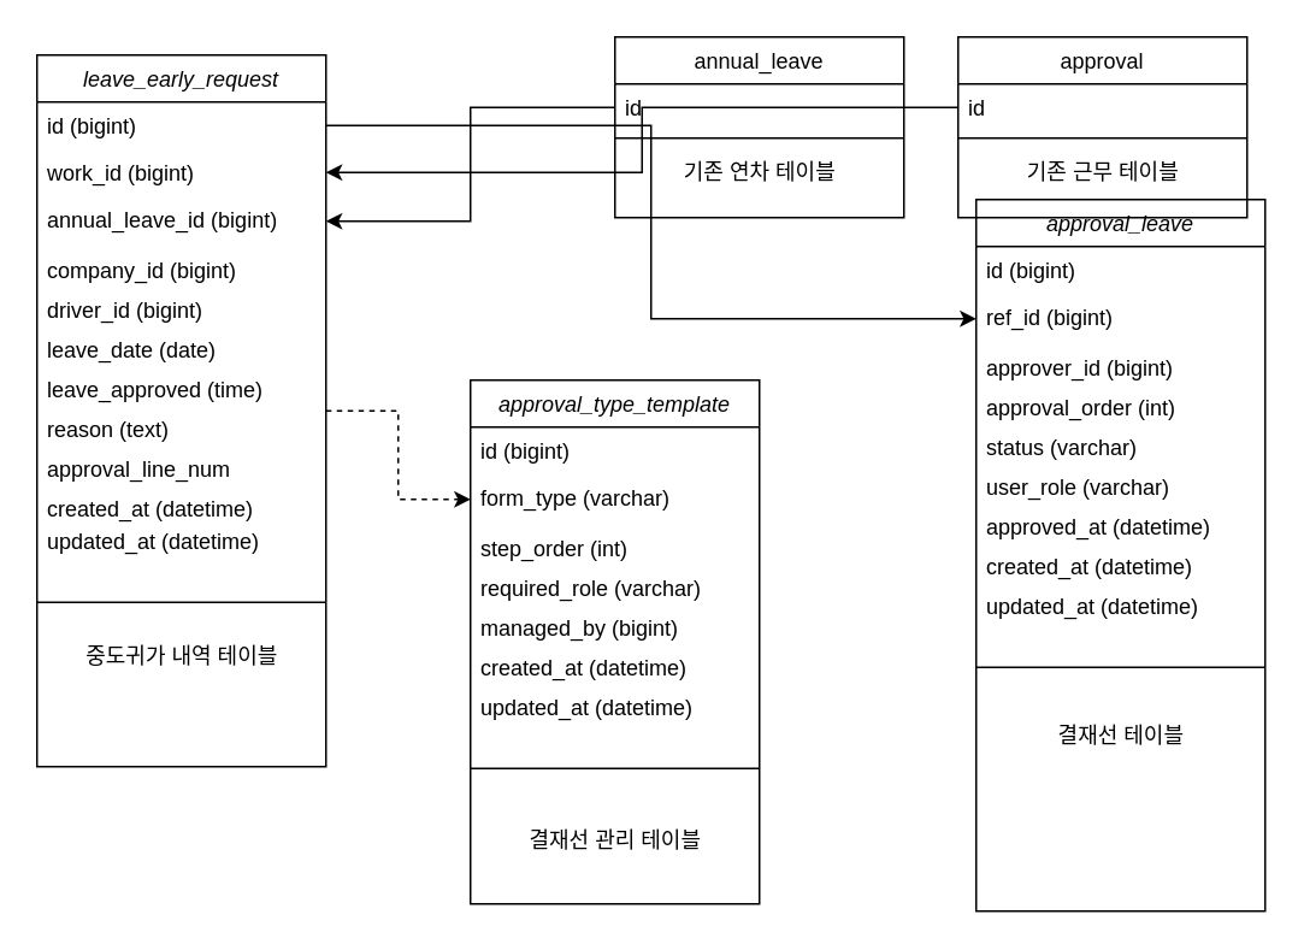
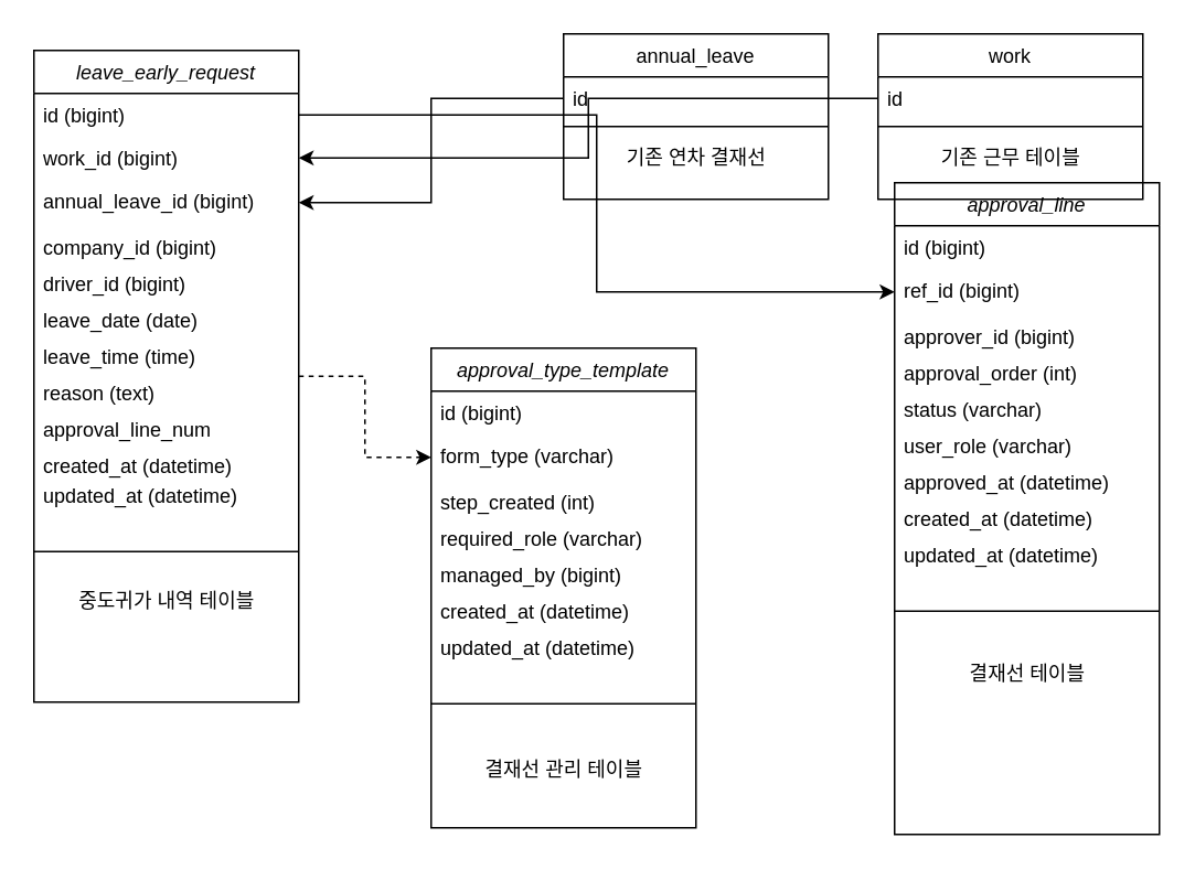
  <mxCell id="0" />
  <mxCell id="1" parent="0" />
  <mxCell id="2" style="edgeStyle=orthogonalEdgeStyle;rounded=0;orthogonalLoop=1;jettySize=auto;html=1;entryX=0;entryY=0.5;entryDx=0;entryDy=0;dashed=1;" parent="1" source="3" target="35" edge="1"><mxGeometry relative="1" as="geometry" /></mxCell>
  <mxCell id="3" value="leave_early_request" style="swimlane;fontStyle=2;align=center;verticalAlign=top;childLayout=stackLayout;horizontal=1;startSize=26;horizontalStack=0;resizeParent=1;resizeLast=0;collapsible=1;marginBottom=0;rounded=0;shadow=0;strokeWidth=1;" parent="1" vertex="1"><mxGeometry x="20" y="30" width="160" height="394" as="geometry"><mxRectangle x="230" y="140" width="160" height="26" as="alternateBounds" /></mxGeometry></mxCell>
  <mxCell id="4" value="id (bigint)  " style="text;align=left;verticalAlign=top;spacingLeft=4;spacingRight=4;overflow=hidden;rotatable=0;points=[[0,0.5],[1,0.5]];portConstraint=eastwest;" parent="3" vertex="1"><mxGeometry y="26" width="160" height="26" as="geometry" /></mxCell>
  <mxCell id="5" value="work_id (bigint)" style="text;align=left;verticalAlign=top;spacingLeft=4;spacingRight=4;overflow=hidden;rotatable=0;points=[[0,0.5],[1,0.5]];portConstraint=eastwest;" vertex="1" parent="3"><mxGeometry y="52" width="160" height="26" as="geometry" /></mxCell>
  <mxCell id="6" value="annual_leave_id (bigint)&#10;" style="text;align=left;verticalAlign=top;spacingLeft=4;spacingRight=4;overflow=hidden;rotatable=0;points=[[0,0.5],[1,0.5]];portConstraint=eastwest;rounded=0;shadow=0;html=0;" parent="3" vertex="1"><mxGeometry y="78" width="160" height="28" as="geometry" /></mxCell>
  <mxCell id="7" value="company_id (bigint)" style="text;align=left;verticalAlign=top;spacingLeft=4;spacingRight=4;overflow=hidden;rotatable=0;points=[[0,0.5],[1,0.5]];portConstraint=eastwest;rounded=0;shadow=0;html=0;" parent="3" vertex="1"><mxGeometry y="106" width="160" height="22" as="geometry" /></mxCell>
  <mxCell id="8" value="driver_id (bigint)" style="text;align=left;verticalAlign=top;spacingLeft=4;spacingRight=4;overflow=hidden;rotatable=0;points=[[0,0.5],[1,0.5]];portConstraint=eastwest;rounded=0;shadow=0;html=0;" parent="3" vertex="1"><mxGeometry y="128" width="160" height="22" as="geometry" /></mxCell>
  <mxCell id="9" value="leave_date (date)" style="text;align=left;verticalAlign=top;spacingLeft=4;spacingRight=4;overflow=hidden;rotatable=0;points=[[0,0.5],[1,0.5]];portConstraint=eastwest;rounded=0;shadow=0;html=0;" parent="3" vertex="1"><mxGeometry y="150" width="160" height="22" as="geometry" /></mxCell>
- <mxCell id="10" value="leave_approved (time)" style="text;align=left;verticalAlign=top;spacingLeft=4;spacingRight=4;overflow=hidden;rotatable=0;points=[[0,0.5],[1,0.5]];portConstraint=eastwest;rounded=0;shadow=0;html=0;" parent="3" vertex="1"><mxGeometry y="172" width="160" height="22" as="geometry" /></mxCell>
+ <mxCell id="10" value="leave_time (time)" style="text;align=left;verticalAlign=top;spacingLeft=4;spacingRight=4;overflow=hidden;rotatable=0;points=[[0,0.5],[1,0.5]];portConstraint=eastwest;rounded=0;shadow=0;html=0;" parent="3" vertex="1"><mxGeometry y="172" width="160" height="22" as="geometry" /></mxCell>
  <mxCell id="11" value="reason (text)                   " style="text;align=left;verticalAlign=top;spacingLeft=4;spacingRight=4;overflow=hidden;rotatable=0;points=[[0,0.5],[1,0.5]];portConstraint=eastwest;rounded=0;shadow=0;html=0;" parent="3" vertex="1"><mxGeometry y="194" width="160" height="22" as="geometry" /></mxCell>
  <mxCell id="12" value="approval_line_num" style="text;align=left;verticalAlign=top;spacingLeft=4;spacingRight=4;overflow=hidden;rotatable=0;points=[[0,0.5],[1,0.5]];portConstraint=eastwest;rounded=0;shadow=0;html=0;" parent="3" vertex="1"><mxGeometry y="216" width="160" height="22" as="geometry" /></mxCell>
  <mxCell id="13" value="created_at (datetime)" style="text;align=left;verticalAlign=top;spacingLeft=4;spacingRight=4;overflow=hidden;rotatable=0;points=[[0,0.5],[1,0.5]];portConstraint=eastwest;rounded=0;shadow=0;html=0;" parent="3" vertex="1"><mxGeometry y="238" width="160" height="18" as="geometry" /></mxCell>
  <mxCell id="14" value="updated_at (datetime)" style="text;align=left;verticalAlign=top;spacingLeft=4;spacingRight=4;overflow=hidden;rotatable=0;points=[[0,0.5],[1,0.5]];portConstraint=eastwest;rounded=0;shadow=0;html=0;" parent="3" vertex="1"><mxGeometry y="256" width="160" height="22" as="geometry" /></mxCell>
  <mxCell id="15" value="" style="line;html=1;strokeWidth=1;align=left;verticalAlign=middle;spacingTop=-1;spacingLeft=3;spacingRight=3;rotatable=0;labelPosition=right;points=[];portConstraint=eastwest;" parent="3" vertex="1"><mxGeometry y="278" width="160" height="50" as="geometry" /></mxCell>
  <mxCell id="16" value="annual_leave" style="swimlane;fontStyle=0;align=center;verticalAlign=top;childLayout=stackLayout;horizontal=1;startSize=26;horizontalStack=0;resizeParent=1;resizeLast=0;collapsible=1;marginBottom=0;rounded=0;shadow=0;strokeWidth=1;" parent="1" vertex="1"><mxGeometry x="340" y="20" width="160" height="100" as="geometry"><mxRectangle x="550" y="140" width="160" height="26" as="alternateBounds" /></mxGeometry></mxCell>
  <mxCell id="17" value="id" style="text;align=left;verticalAlign=top;spacingLeft=4;spacingRight=4;overflow=hidden;rotatable=0;points=[[0,0.5],[1,0.5]];portConstraint=eastwest;" parent="16" vertex="1"><mxGeometry y="26" width="160" height="26" as="geometry" /></mxCell>
  <mxCell id="18" value="" style="line;html=1;strokeWidth=1;align=left;verticalAlign=middle;spacingTop=-1;spacingLeft=3;spacingRight=3;rotatable=0;labelPosition=right;points=[];portConstraint=eastwest;" parent="16" vertex="1"><mxGeometry y="52" width="160" height="8" as="geometry" /></mxCell>
- <mxCell id="19" value="기존 연차 테이블" style="text;html=1;align=center;verticalAlign=middle;resizable=0;points=[];autosize=1;strokeColor=none;fillColor=none;" parent="16" vertex="1"><mxGeometry y="60" width="160" height="30" as="geometry" /></mxCell>
+ <mxCell id="19" value="기존 연차 결재선" style="text;html=1;align=center;verticalAlign=middle;resizable=0;points=[];autosize=1;strokeColor=none;fillColor=none;" parent="16" vertex="1"><mxGeometry y="60" width="160" height="30" as="geometry" /></mxCell>
  <mxCell id="20" style="edgeStyle=orthogonalEdgeStyle;rounded=0;orthogonalLoop=1;jettySize=auto;html=1;entryX=1;entryY=0.5;entryDx=0;entryDy=0;" parent="1" source="17" target="6" edge="1"><mxGeometry relative="1" as="geometry" /></mxCell>
- <mxCell id="21" value="approval_leave" style="swimlane;fontStyle=2;align=center;verticalAlign=top;childLayout=stackLayout;horizontal=1;startSize=26;horizontalStack=0;resizeParent=1;resizeLast=0;collapsible=1;marginBottom=0;rounded=0;shadow=0;strokeWidth=1;" parent="1" vertex="1"><mxGeometry x="540" y="110" width="160" height="394" as="geometry"><mxRectangle x="230" y="140" width="160" height="26" as="alternateBounds" /></mxGeometry></mxCell>
+ <mxCell id="21" value="approval_line" style="swimlane;fontStyle=2;align=center;verticalAlign=top;childLayout=stackLayout;horizontal=1;startSize=26;horizontalStack=0;resizeParent=1;resizeLast=0;collapsible=1;marginBottom=0;rounded=0;shadow=0;strokeWidth=1;" parent="1" vertex="1"><mxGeometry x="540" y="110" width="160" height="394" as="geometry"><mxRectangle x="230" y="140" width="160" height="26" as="alternateBounds" /></mxGeometry></mxCell>
  <mxCell id="22" value="id (bigint)  " style="text;align=left;verticalAlign=top;spacingLeft=4;spacingRight=4;overflow=hidden;rotatable=0;points=[[0,0.5],[1,0.5]];portConstraint=eastwest;" parent="21" vertex="1"><mxGeometry y="26" width="160" height="26" as="geometry" /></mxCell>
  <mxCell id="23" value="ref_id (bigint)" style="text;align=left;verticalAlign=top;spacingLeft=4;spacingRight=4;overflow=hidden;rotatable=0;points=[[0,0.5],[1,0.5]];portConstraint=eastwest;rounded=0;shadow=0;html=0;" parent="21" vertex="1"><mxGeometry y="52" width="160" height="28" as="geometry" /></mxCell>
  <mxCell id="24" value="approver_id (bigint)" style="text;align=left;verticalAlign=top;spacingLeft=4;spacingRight=4;overflow=hidden;rotatable=0;points=[[0,0.5],[1,0.5]];portConstraint=eastwest;rounded=0;shadow=0;html=0;" parent="21" vertex="1"><mxGeometry y="80" width="160" height="22" as="geometry" /></mxCell>
  <mxCell id="25" value="approval_order (int)" style="text;align=left;verticalAlign=top;spacingLeft=4;spacingRight=4;overflow=hidden;rotatable=0;points=[[0,0.5],[1,0.5]];portConstraint=eastwest;rounded=0;shadow=0;html=0;" parent="21" vertex="1"><mxGeometry y="102" width="160" height="22" as="geometry" /></mxCell>
  <mxCell id="26" value="status (varchar)" style="text;align=left;verticalAlign=top;spacingLeft=4;spacingRight=4;overflow=hidden;rotatable=0;points=[[0,0.5],[1,0.5]];portConstraint=eastwest;rounded=0;shadow=0;html=0;" parent="21" vertex="1"><mxGeometry y="124" width="160" height="22" as="geometry" /></mxCell>
  <mxCell id="27" value="user_role (varchar)" style="text;align=left;verticalAlign=top;spacingLeft=4;spacingRight=4;overflow=hidden;rotatable=0;points=[[0,0.5],[1,0.5]];portConstraint=eastwest;rounded=0;shadow=0;html=0;" parent="21" vertex="1"><mxGeometry y="146" width="160" height="22" as="geometry" /></mxCell>
  <mxCell id="28" value="approved_at (datetime)" style="text;align=left;verticalAlign=top;spacingLeft=4;spacingRight=4;overflow=hidden;rotatable=0;points=[[0,0.5],[1,0.5]];portConstraint=eastwest;rounded=0;shadow=0;html=0;" parent="21" vertex="1"><mxGeometry y="168" width="160" height="22" as="geometry" /></mxCell>
  <mxCell id="29" value="created_at (datetime)" style="text;align=left;verticalAlign=top;spacingLeft=4;spacingRight=4;overflow=hidden;rotatable=0;points=[[0,0.5],[1,0.5]];portConstraint=eastwest;rounded=0;shadow=0;html=0;" parent="21" vertex="1"><mxGeometry y="190" width="160" height="22" as="geometry" /></mxCell>
  <mxCell id="30" value="updated_at (datetime)" style="text;align=left;verticalAlign=top;spacingLeft=4;spacingRight=4;overflow=hidden;rotatable=0;points=[[0,0.5],[1,0.5]];portConstraint=eastwest;rounded=0;shadow=0;html=0;" parent="21" vertex="1"><mxGeometry y="212" width="160" height="22" as="geometry" /></mxCell>
  <mxCell id="31" value="" style="line;html=1;strokeWidth=1;align=left;verticalAlign=middle;spacingTop=-1;spacingLeft=3;spacingRight=3;rotatable=0;labelPosition=right;points=[];portConstraint=eastwest;" parent="21" vertex="1"><mxGeometry y="234" width="160" height="50" as="geometry" /></mxCell>
  <mxCell id="32" value="결재선 테이블&lt;div&gt;&lt;br&gt;&lt;/div&gt;" style="text;html=1;align=center;verticalAlign=middle;resizable=0;points=[];autosize=1;strokeColor=none;fillColor=none;" parent="21" vertex="1"><mxGeometry y="284" width="160" height="40" as="geometry" /></mxCell>
  <mxCell id="33" value="approval_type_template" style="swimlane;fontStyle=2;align=center;verticalAlign=top;childLayout=stackLayout;horizontal=1;startSize=26;horizontalStack=0;resizeParent=1;resizeLast=0;collapsible=1;marginBottom=0;rounded=0;shadow=0;strokeWidth=1;" parent="1" vertex="1"><mxGeometry x="260" y="210" width="160" height="290" as="geometry"><mxRectangle x="230" y="140" width="160" height="26" as="alternateBounds" /></mxGeometry></mxCell>
  <mxCell id="34" value="id (bigint)  " style="text;align=left;verticalAlign=top;spacingLeft=4;spacingRight=4;overflow=hidden;rotatable=0;points=[[0,0.5],[1,0.5]];portConstraint=eastwest;" parent="33" vertex="1"><mxGeometry y="26" width="160" height="26" as="geometry" /></mxCell>
  <mxCell id="35" value="form_type (varchar)" style="text;align=left;verticalAlign=top;spacingLeft=4;spacingRight=4;overflow=hidden;rotatable=0;points=[[0,0.5],[1,0.5]];portConstraint=eastwest;rounded=0;shadow=0;html=0;" parent="33" vertex="1"><mxGeometry y="52" width="160" height="28" as="geometry" /></mxCell>
- <mxCell id="36" value="step_order (int)" style="text;align=left;verticalAlign=top;spacingLeft=4;spacingRight=4;overflow=hidden;rotatable=0;points=[[0,0.5],[1,0.5]];portConstraint=eastwest;rounded=0;shadow=0;html=0;" parent="33" vertex="1"><mxGeometry y="80" width="160" height="22" as="geometry" /></mxCell>
+ <mxCell id="36" value="step_created (int)" style="text;align=left;verticalAlign=top;spacingLeft=4;spacingRight=4;overflow=hidden;rotatable=0;points=[[0,0.5],[1,0.5]];portConstraint=eastwest;rounded=0;shadow=0;html=0;" parent="33" vertex="1"><mxGeometry y="80" width="160" height="22" as="geometry" /></mxCell>
  <mxCell id="37" value="required_role (varchar)" style="text;align=left;verticalAlign=top;spacingLeft=4;spacingRight=4;overflow=hidden;rotatable=0;points=[[0,0.5],[1,0.5]];portConstraint=eastwest;rounded=0;shadow=0;html=0;" parent="33" vertex="1"><mxGeometry y="102" width="160" height="22" as="geometry" /></mxCell>
  <mxCell id="38" value="managed_by (bigint)" style="text;align=left;verticalAlign=top;spacingLeft=4;spacingRight=4;overflow=hidden;rotatable=0;points=[[0,0.5],[1,0.5]];portConstraint=eastwest;rounded=0;shadow=0;html=0;" parent="33" vertex="1"><mxGeometry y="124" width="160" height="22" as="geometry" /></mxCell>
  <mxCell id="39" value="created_at (datetime)" style="text;align=left;verticalAlign=top;spacingLeft=4;spacingRight=4;overflow=hidden;rotatable=0;points=[[0,0.5],[1,0.5]];portConstraint=eastwest;rounded=0;shadow=0;html=0;" parent="33" vertex="1"><mxGeometry y="146" width="160" height="22" as="geometry" /></mxCell>
  <mxCell id="40" value="updated_at (datetime)" style="text;align=left;verticalAlign=top;spacingLeft=4;spacingRight=4;overflow=hidden;rotatable=0;points=[[0,0.5],[1,0.5]];portConstraint=eastwest;rounded=0;shadow=0;html=0;" parent="33" vertex="1"><mxGeometry y="168" width="160" height="22" as="geometry" /></mxCell>
  <mxCell id="41" value="" style="line;html=1;strokeWidth=1;align=left;verticalAlign=middle;spacingTop=-1;spacingLeft=3;spacingRight=3;rotatable=0;labelPosition=right;points=[];portConstraint=eastwest;" parent="33" vertex="1"><mxGeometry y="190" width="160" height="50" as="geometry" /></mxCell>
  <mxCell id="42" value="결재선 관리 테이블" style="text;html=1;align=center;verticalAlign=middle;resizable=0;points=[];autosize=1;strokeColor=none;fillColor=none;" parent="33" vertex="1"><mxGeometry y="240" width="160" height="30" as="geometry" /></mxCell>
  <mxCell id="43" style="edgeStyle=orthogonalEdgeStyle;rounded=0;orthogonalLoop=1;jettySize=auto;html=1;entryX=0;entryY=0.5;entryDx=0;entryDy=0;" parent="1" source="4" target="23" edge="1"><mxGeometry relative="1" as="geometry" /></mxCell>
  <mxCell id="44" value="중도귀가 내역 테이블" style="text;html=1;align=center;verticalAlign=middle;resizable=0;points=[];autosize=1;strokeColor=none;fillColor=none;" parent="1" vertex="1"><mxGeometry x="40" y="348" width="120" height="30" as="geometry" /></mxCell>
- <mxCell id="45" value="approval" style="swimlane;fontStyle=0;align=center;verticalAlign=top;childLayout=stackLayout;horizontal=1;startSize=26;horizontalStack=0;resizeParent=1;resizeLast=0;collapsible=1;marginBottom=0;rounded=0;shadow=0;strokeWidth=1;" vertex="1" parent="1"><mxGeometry x="530" y="20" width="160" height="100" as="geometry"><mxRectangle x="550" y="140" width="160" height="26" as="alternateBounds" /></mxGeometry></mxCell>
+ <mxCell id="45" value="work" style="swimlane;fontStyle=0;align=center;verticalAlign=top;childLayout=stackLayout;horizontal=1;startSize=26;horizontalStack=0;resizeParent=1;resizeLast=0;collapsible=1;marginBottom=0;rounded=0;shadow=0;strokeWidth=1;" vertex="1" parent="1"><mxGeometry x="530" y="20" width="160" height="100" as="geometry"><mxRectangle x="550" y="140" width="160" height="26" as="alternateBounds" /></mxGeometry></mxCell>
  <mxCell id="46" value="id" style="text;align=left;verticalAlign=top;spacingLeft=4;spacingRight=4;overflow=hidden;rotatable=0;points=[[0,0.5],[1,0.5]];portConstraint=eastwest;" vertex="1" parent="45"><mxGeometry y="26" width="160" height="26" as="geometry" /></mxCell>
  <mxCell id="47" value="" style="line;html=1;strokeWidth=1;align=left;verticalAlign=middle;spacingTop=-1;spacingLeft=3;spacingRight=3;rotatable=0;labelPosition=right;points=[];portConstraint=eastwest;" vertex="1" parent="45"><mxGeometry y="52" width="160" height="8" as="geometry" /></mxCell>
  <mxCell id="48" value="기존 근무 테이블" style="text;html=1;align=center;verticalAlign=middle;resizable=0;points=[];autosize=1;strokeColor=none;fillColor=none;" vertex="1" parent="45"><mxGeometry y="60" width="160" height="30" as="geometry" /></mxCell>
  <mxCell id="49" style="edgeStyle=orthogonalEdgeStyle;rounded=0;orthogonalLoop=1;jettySize=auto;html=1;exitX=0;exitY=0.5;exitDx=0;exitDy=0;entryX=1;entryY=0.5;entryDx=0;entryDy=0;" edge="1" parent="1" source="46" target="5"><mxGeometry relative="1" as="geometry" /></mxCell>
